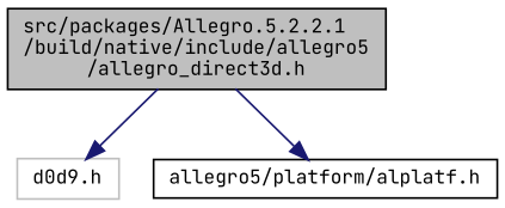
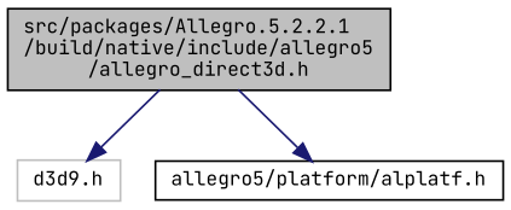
  digraph {
    fontname="JetBrains Mono"
    node [color=black fillcolor=white fontname="JetBrains Mono" fontsize=10 shape=record style=filled]
    edge [color=midnightblue fontname="JetBrains Mono" fontsize=10 labelfontname=Helvetica labelfontsize=10 style=solid]
    n1 [fillcolor=grey75 fontcolor=black height=0.2 label="src/packages/Allegro.5.2.2.1\l/build/native/include/allegro5\l/allegro_direct3d.h" width=0.4]
-   n2 [color=grey75 height=0.2 label="d0d9.h" width=0.4]
+   n2 [color=grey75 height=0.2 label="d3d9.h" width=0.4]
    n3 [height=0.2 label="allegro5/platform/alplatf.h" width=0.4]
    n1 -> n2
    n1 -> n3
  }
